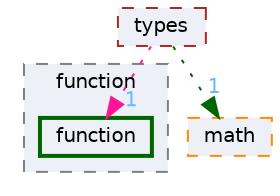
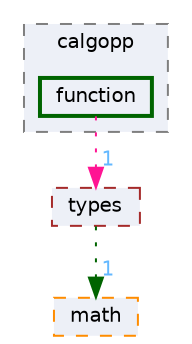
  digraph {
    compound=true
    node [fillcolor="#edf0f7" fontname=Helvetica fontsize=10 shape=box style="filled,dashed"]
    edge [fontcolor=steelblue1 fontname=Helvetica fontsize=10 headlabel=1 labeldistance=1.5 labelfontname=Helvetica labelfontsize=10 style=dotted]
    n1 [color=darkgreen height=0.2 label=function style="filled,bold" width=0.4]
    n2 [color=brown height=0.2 label=types width=0.4]
    n3 [color=darkorange height=0.2 label=math width=0.4]
    subgraph cluster_1 {
      bgcolor="#edf0f7"
      fontname=Helvetica
      fontsize=10
-     label=function
+     label=calgopp
      pencolor=grey50
      style="filled,dashed"
      n1
    }
-   n2 -> n1 [color=deeppink]
+   n1 -> n2 [color=deeppink]
    n2 -> n3 [color=darkgreen]
  }
